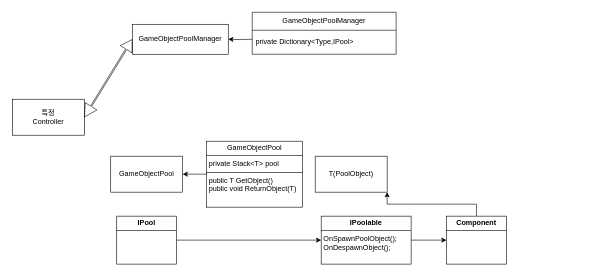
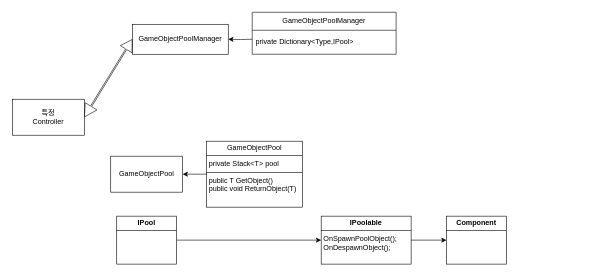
  <mxCell id="0" />
  <mxCell id="1" parent="0" />
  <mxCell id="2" value="&lt;div&gt;특정&lt;/div&gt;Controller" style="rounded=0;whiteSpace=wrap;html=1;" parent="1" vertex="1"><mxGeometry x="20" y="165" width="120" height="60" as="geometry" /></mxCell>
  <mxCell id="3" value="GameObjectPoolManager" style="rounded=0;whiteSpace=wrap;html=1;" parent="1" vertex="1"><mxGeometry x="220" y="40" width="160" height="50" as="geometry" /></mxCell>
  <mxCell id="4" value="" style="shape=flexArrow;endArrow=classic;startArrow=classic;html=1;rounded=0;entryX=0;entryY=0.5;entryDx=0;entryDy=0;exitX=1;exitY=0.5;exitDx=0;exitDy=0;width=2;startSize=6.61;" parent="1" source="2" target="3" edge="1"><mxGeometry width="100" height="100" relative="1" as="geometry"><mxPoint x="70" y="265" as="sourcePoint" /><mxPoint x="170" y="165" as="targetPoint" /></mxGeometry></mxCell>
  <mxCell id="5" value="GameObjectPoolManager" style="swimlane;fontStyle=0;childLayout=stackLayout;horizontal=1;startSize=30;horizontalStack=0;resizeParent=1;resizeParentMax=0;resizeLast=0;collapsible=1;marginBottom=0;whiteSpace=wrap;html=1;" parent="1" vertex="1"><mxGeometry x="420" y="20" width="240" height="70" as="geometry"><mxRectangle x="650" y="140" width="100" height="30" as="alternateBounds" /></mxGeometry></mxCell>
  <mxCell id="6" value="private Dictionary&amp;lt;Type,IPool&amp;gt;" style="text;strokeColor=none;fillColor=none;align=left;verticalAlign=middle;spacingLeft=4;spacingRight=4;overflow=hidden;points=[[0,0.5],[1,0.5]];portConstraint=eastwest;rotatable=0;whiteSpace=wrap;html=1;" parent="5" vertex="1"><mxGeometry y="30" width="240" height="40" as="geometry" /></mxCell>
  <mxCell id="7" style="edgeStyle=orthogonalEdgeStyle;rounded=0;orthogonalLoop=1;jettySize=auto;html=1;entryX=1;entryY=0.5;entryDx=0;entryDy=0;" parent="1" target="3" edge="1"><mxGeometry relative="1" as="geometry"><mxPoint x="420" y="65" as="sourcePoint" /></mxGeometry></mxCell>
  <mxCell id="8" value="" style="group" vertex="1" connectable="0" parent="1"><mxGeometry x="184" y="235" width="791" height="205" as="geometry" /></mxCell>
  <mxCell id="9" value="" style="group" parent="8" connectable="0" vertex="1"><mxGeometry width="320" height="205" as="geometry" /></mxCell>
  <mxCell id="10" value="GameObjectPool" style="rounded=0;whiteSpace=wrap;html=1;" parent="9" vertex="1"><mxGeometry y="25" width="120" height="60" as="geometry" /></mxCell>
  <mxCell id="11" value="&lt;p style=&quot;margin:0px;margin-top:4px;text-align:center;&quot;&gt;&lt;span style=&quot;background-color: initial;&quot;&gt;GameObjectPool&lt;/span&gt;&lt;/p&gt;&lt;hr size=&quot;1&quot; style=&quot;border-style:solid;&quot;&gt;&lt;p style=&quot;margin:0px;margin-left:4px;&quot;&gt;private Stack&amp;lt;T&amp;gt; pool&lt;br&gt;&lt;/p&gt;&lt;hr size=&quot;1&quot; style=&quot;border-style:solid;&quot;&gt;&lt;p style=&quot;margin:0px;margin-left:4px;&quot;&gt;public T GetObject()&lt;br&gt;public void ReturnObject(T)&lt;/p&gt;" style="verticalAlign=top;align=left;overflow=fill;html=1;whiteSpace=wrap;" parent="9" vertex="1"><mxGeometry x="160" width="160" height="110" as="geometry" /></mxCell>
  <mxCell id="12" value="&lt;p style=&quot;margin:0px;margin-top:4px;text-align:center;&quot;&gt;&lt;b&gt;IPool&lt;/b&gt;&lt;/p&gt;&lt;hr size=&quot;1&quot; style=&quot;border-style:solid;&quot;&gt;&lt;p style=&quot;margin:0px;margin-left:4px;&quot;&gt;&lt;br&gt;&lt;/p&gt;" style="verticalAlign=top;align=left;overflow=fill;html=1;whiteSpace=wrap;" parent="9" vertex="1"><mxGeometry x="10" y="125" width="100" height="80" as="geometry" /></mxCell>
  <mxCell id="13" style="edgeStyle=orthogonalEdgeStyle;rounded=0;orthogonalLoop=1;jettySize=auto;html=1;entryX=1;entryY=0.5;entryDx=0;entryDy=0;" parent="9" source="11" target="10" edge="1"><mxGeometry relative="1" as="geometry" /></mxCell>
  <mxCell id="14" style="edgeStyle=orthogonalEdgeStyle;rounded=0;orthogonalLoop=1;jettySize=auto;html=1;" parent="9" source="12" target="17" edge="1"><mxGeometry relative="1" as="geometry" /></mxCell>
  <mxCell id="15" value="" style="group" connectable="0" vertex="1" parent="8"><mxGeometry x="341" width="450" height="205" as="geometry" /></mxCell>
- <mxCell id="16" value="T(PoolObject)" style="rounded=0;whiteSpace=wrap;html=1;" vertex="1" parent="15"><mxGeometry y="25" width="120" height="60" as="geometry" /></mxCell>
  <mxCell id="17" value="&lt;p style=&quot;margin:0px;margin-top:4px;text-align:center;&quot;&gt;&lt;b&gt;IPoolable&lt;/b&gt;&lt;/p&gt;&lt;hr size=&quot;1&quot; style=&quot;border-style:solid;&quot;&gt;&lt;p style=&quot;margin:0px;margin-left:4px;&quot;&gt;OnSpawnPoolObject();&lt;/p&gt;&lt;p style=&quot;margin:0px;margin-left:4px;&quot;&gt;OnDespawnObject();&lt;/p&gt;" style="verticalAlign=top;align=left;overflow=fill;html=1;whiteSpace=wrap;" vertex="1" parent="15"><mxGeometry x="10" y="125" width="150" height="80" as="geometry" /></mxCell>
  <mxCell id="18" style="edgeStyle=orthogonalEdgeStyle;rounded=0;orthogonalLoop=1;jettySize=auto;html=1;" edge="1" parent="15" source="17" target="20"><mxGeometry relative="1" as="geometry" /></mxCell>
- <mxCell id="19" style="edgeStyle=orthogonalEdgeStyle;rounded=0;orthogonalLoop=1;jettySize=auto;html=1;exitX=0.5;exitY=0;exitDx=0;exitDy=0;entryX=1;entryY=1;entryDx=0;entryDy=0;" edge="1" parent="15" source="20" target="16"><mxGeometry relative="1" as="geometry" /></mxCell>
  <mxCell id="20" value="&lt;p style=&quot;margin:0px;margin-top:4px;text-align:center;&quot;&gt;&lt;b&gt;Component&lt;/b&gt;&lt;/p&gt;&lt;hr size=&quot;1&quot; style=&quot;border-style:solid;&quot;&gt;&lt;p style=&quot;margin:0px;margin-left:4px;&quot;&gt;&lt;br&gt;&lt;/p&gt;" style="verticalAlign=top;align=left;overflow=fill;html=1;whiteSpace=wrap;" vertex="1" parent="15"><mxGeometry x="219" y="125" width="100" height="80" as="geometry" /></mxCell>
